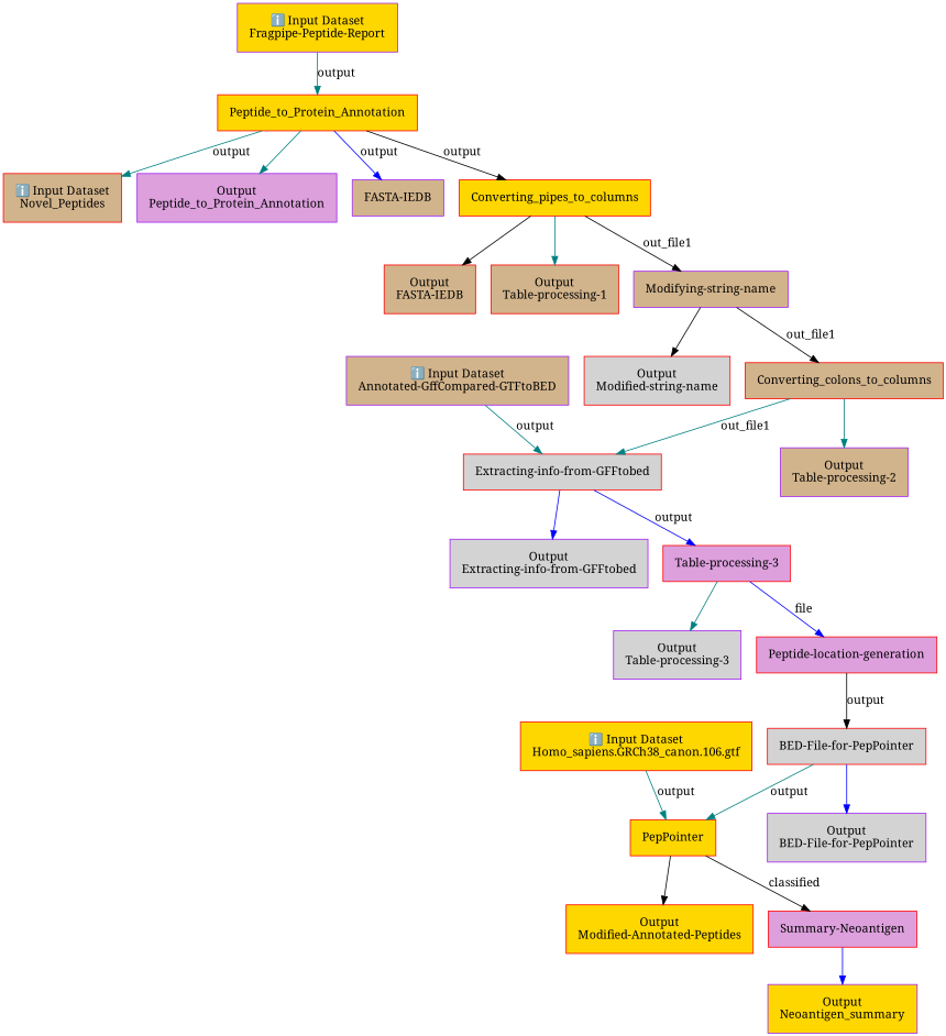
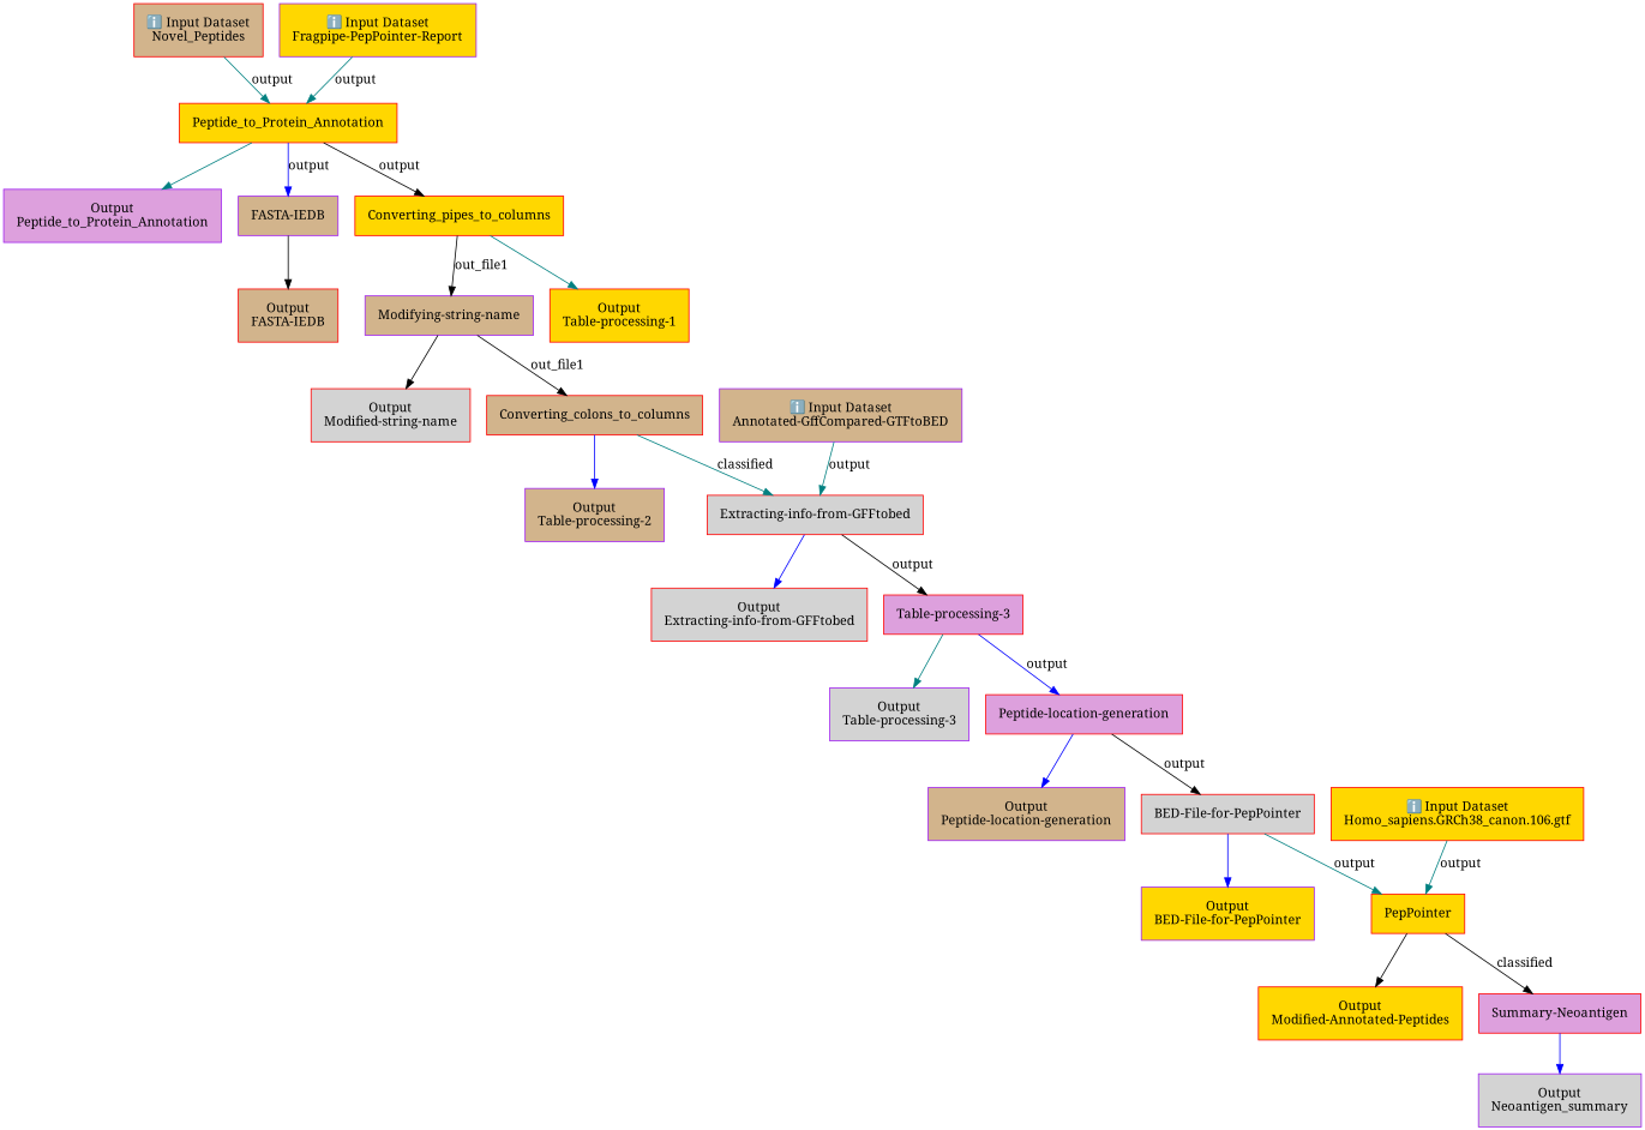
  digraph {
    fontname="Noto Serif"
    node [color=red fillcolor=tan fontname="Noto Serif" margin="0.2,0.2" shape=box style=filled]
    edge [color=teal fontname="Noto Serif"]
    n1 [label="ℹ️ Input Dataset\nNovel_Peptides"]
    n2 [fillcolor=gold label=Peptide_to_Protein_Annotation]
    n3 [color=purple fillcolor=plum label="Output\nPeptide_to_Protein_Annotation"]
    n4 [color=purple label="FASTA-IEDB"]
    n5 [fillcolor=gold label=Converting_pipes_to_columns]
-   n6 [color=purple fillcolor=gold label="ℹ️ Input Dataset\nFragpipe-Peptide-Report"]
+   n6 [color=purple fillcolor=gold label="ℹ️ Input Dataset\nFragpipe-PepPointer-Report"]
    n7 [color=purple label="ℹ️ Input Dataset\nAnnotated-GffCompared-GTFtoBED"]
    n8 [fillcolor=lightgrey label="Extracting-info-from-GFFtobed"]
-   n9 [color=purple fillcolor=lightgrey label="Output\nExtracting-info-from-GFFtobed"]
+   n9 [fillcolor=lightgrey label="Output\nExtracting-info-from-GFFtobed"]
    n10 [fillcolor=plum label="Table-processing-3"]
    n11 [fillcolor=gold label="ℹ️ Input Dataset\nHomo_sapiens.GRCh38_canon.106.gtf"]
    n12 [fillcolor=gold label=PepPointer]
    n13 [fillcolor=gold label="Output\nModified-Annotated-Peptides"]
    n14 [fillcolor=plum label="Summary-Neoantigen"]
    n15 [label="Output\nFASTA-IEDB"]
-   n16 [label="Output\nTable-processing-1"]
+   n16 [fillcolor=gold label="Output\nTable-processing-1"]
    n17 [color=purple label="Modifying-string-name"]
    n18 [fillcolor=lightgrey label="Output\nModified-string-name"]
    n19 [label=Converting_colons_to_columns]
    n20 [color=purple label="Output\nTable-processing-2"]
    n21 [color=purple fillcolor=lightgrey label="Output\nTable-processing-3"]
    n22 [fillcolor=plum label="Peptide-location-generation"]
+   n23 [color=purple label="Output\nPeptide-location-generation"]
    n24 [fillcolor=lightgrey label="BED-File-for-PepPointer"]
-   n25 [color=purple fillcolor=lightgrey label="Output\nBED-File-for-PepPointer"]
-   n26 [color=purple fillcolor=gold label="Output\nNeoantigen_summary"]
-   n2 -> n1 [label=output]
+   n25 [color=purple fillcolor=gold label="Output\nBED-File-for-PepPointer"]
+   n26 [color=purple fillcolor=lightgrey label="Output\nNeoantigen_summary"]
+   n1 -> n2 [label=output]
    n2 -> n3
    n2 -> n4 [color=blue label=output]
    n2 -> n5 [color=black label=output]
-   n5 -> n15 [color=black]
+   n4 -> n15 [color=black]
    n5 -> n16
    n5 -> n17 [color=black label=out_file1]
    n6 -> n2 [label=output]
    n7 -> n8 [label=output]
    n8 -> n9 [color=blue]
-   n8 -> n10 [color=blue label=output]
+   n8 -> n10 [color=black label=output]
    n10 -> n21
-   n10 -> n22 [color=blue label=file]
+   n10 -> n22 [color=blue label=output]
    n11 -> n12 [label=output]
    n12 -> n13 [color=black]
    n12 -> n14 [color=black label=classified]
    n14 -> n26 [color=blue]
    n17 -> n18 [color=black]
    n17 -> n19 [color=black label=out_file1]
-   n19 -> n8 [label=out_file1]
-   n19 -> n20
+   n19 -> n8 [label=classified]
+   n19 -> n20 [color=blue]
+   n22 -> n23 [color=blue]
    n22 -> n24 [color=black label=output]
    n24 -> n12 [label=output]
    n24 -> n25 [color=blue]
  }
